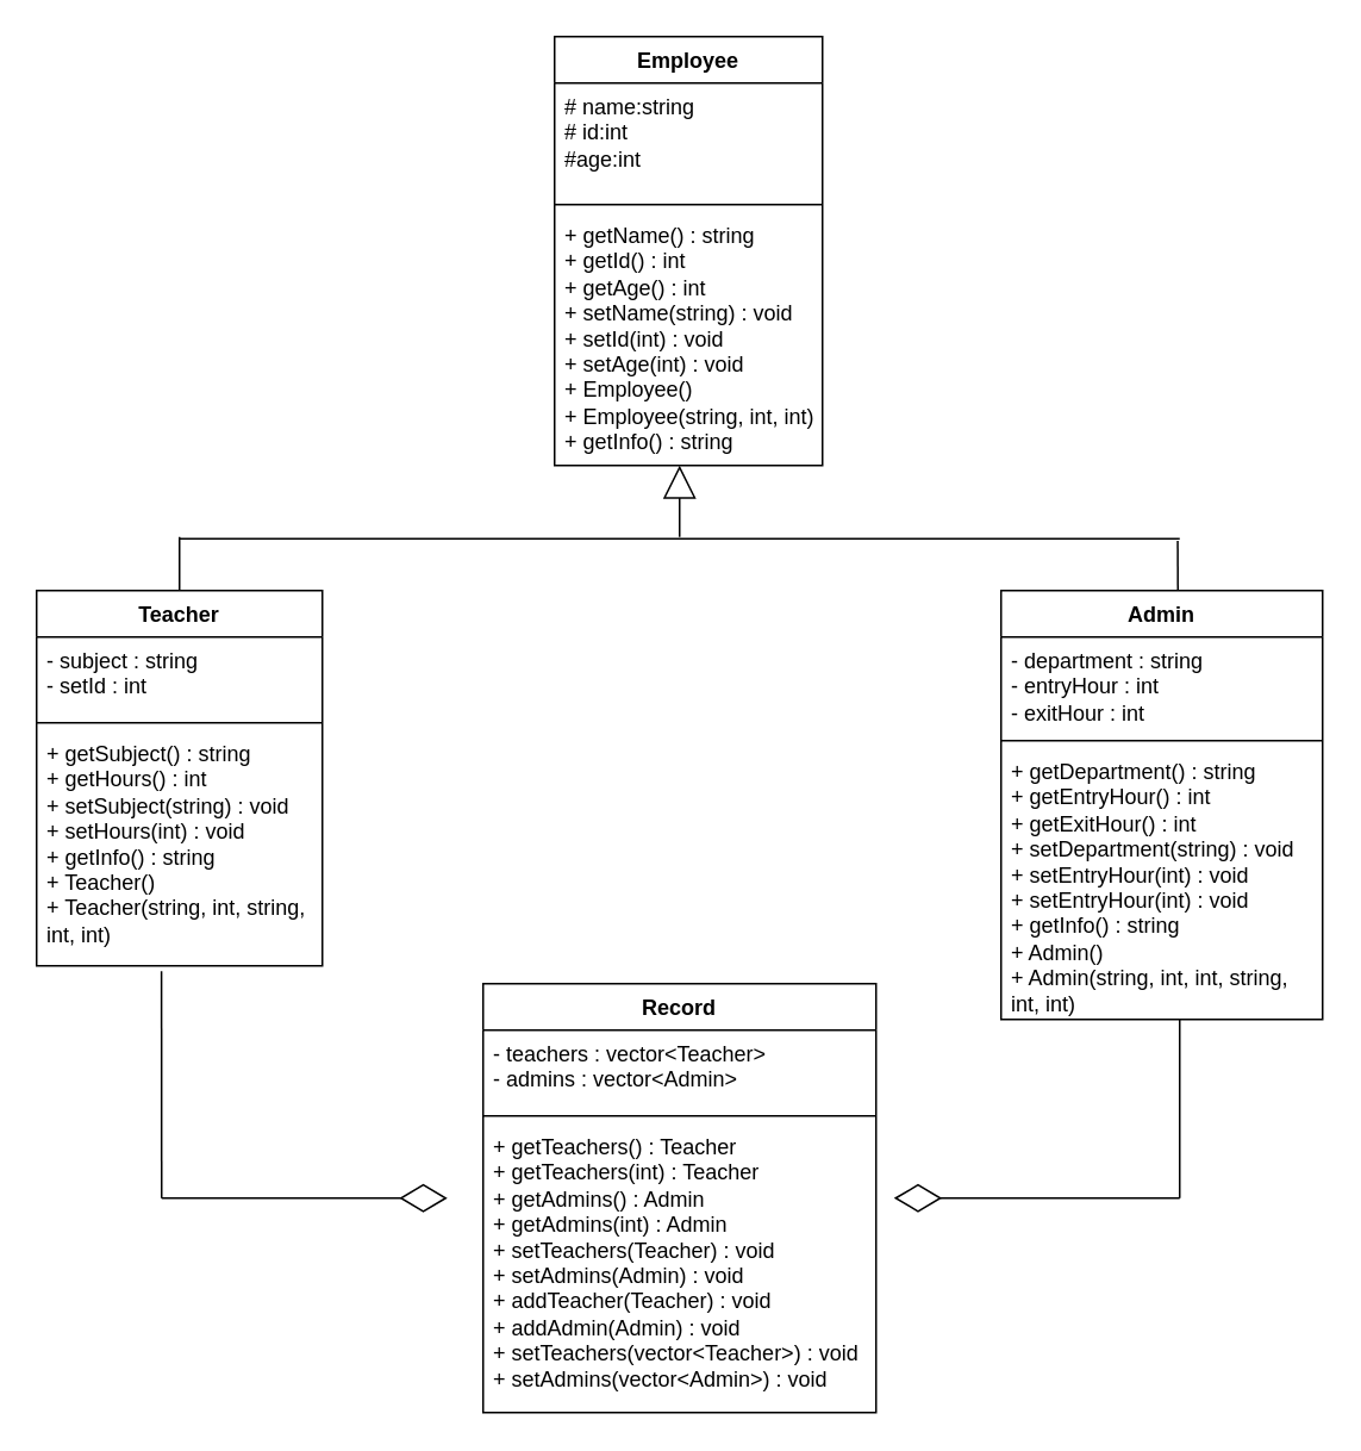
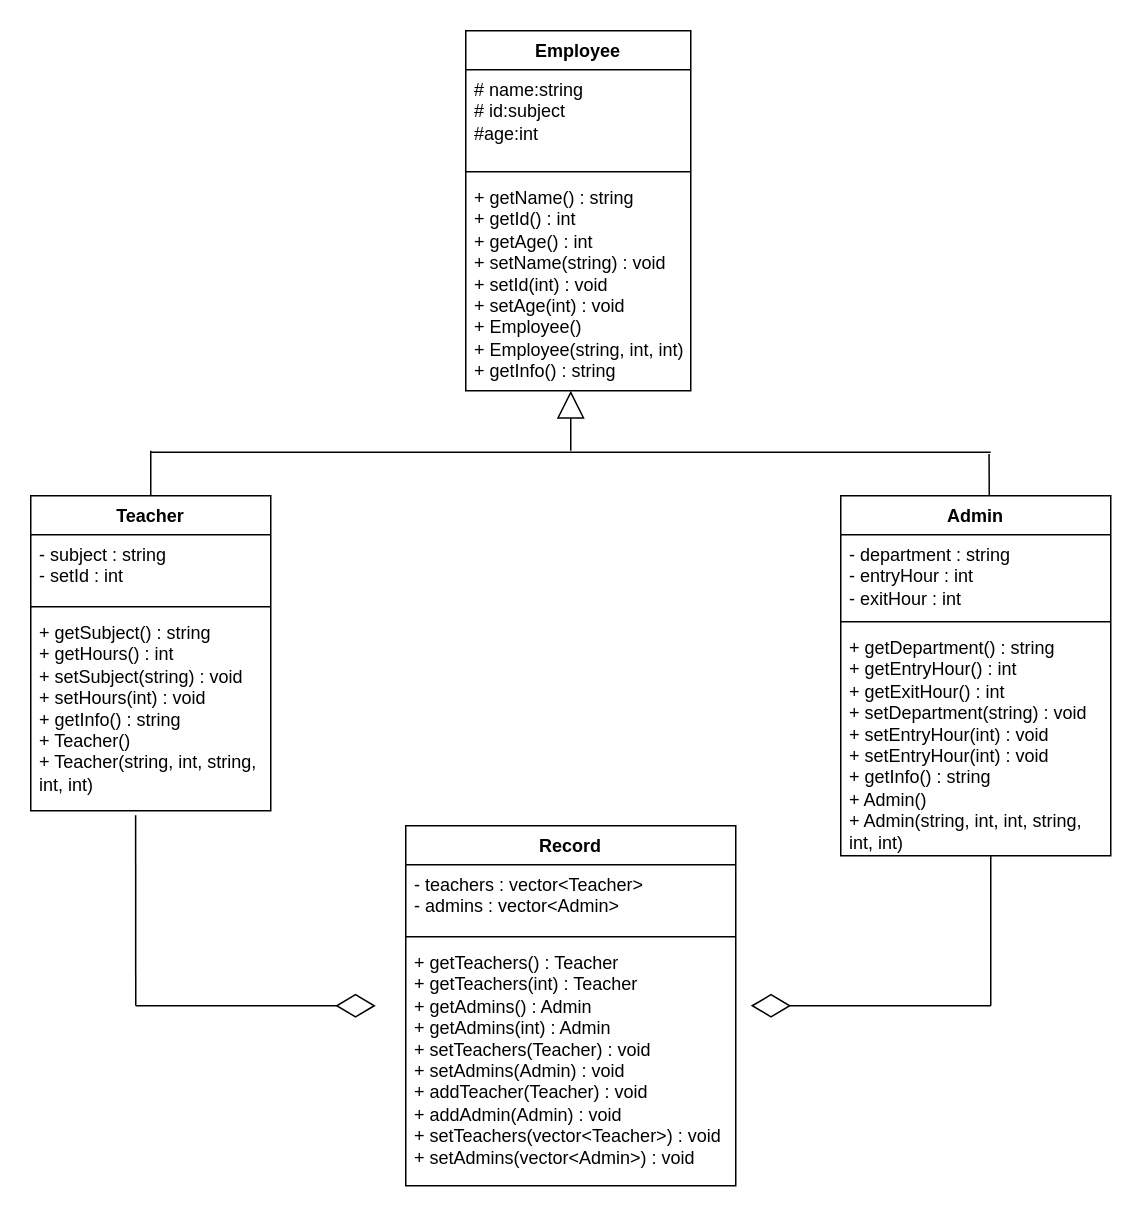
  <mxCell id="0" />
  <mxCell id="1" parent="0" />
  <mxCell id="2" value="Employee" style="swimlane;fontStyle=1;align=center;verticalAlign=top;childLayout=stackLayout;horizontal=1;startSize=26;horizontalStack=0;resizeParent=1;resizeParentMax=0;resizeLast=0;collapsible=1;marginBottom=0;whiteSpace=wrap;html=1;" vertex="1" parent="1"><mxGeometry x="310" y="20" width="150" height="240" as="geometry" /></mxCell>
- <mxCell id="3" value="# name:string&lt;div&gt;# id:int&lt;/div&gt;&lt;div&gt;#age:int&lt;/div&gt;" style="text;strokeColor=none;fillColor=none;align=left;verticalAlign=top;spacingLeft=4;spacingRight=4;overflow=hidden;rotatable=0;points=[[0,0.5],[1,0.5]];portConstraint=eastwest;whiteSpace=wrap;html=1;" vertex="1" parent="2"><mxGeometry y="26" width="150" height="64" as="geometry" /></mxCell>
+ <mxCell id="3" value="# name:string&lt;div&gt;# id:subject&lt;/div&gt;&lt;div&gt;#age:int&lt;/div&gt;" style="text;strokeColor=none;fillColor=none;align=left;verticalAlign=top;spacingLeft=4;spacingRight=4;overflow=hidden;rotatable=0;points=[[0,0.5],[1,0.5]];portConstraint=eastwest;whiteSpace=wrap;html=1;" vertex="1" parent="2"><mxGeometry y="26" width="150" height="64" as="geometry" /></mxCell>
  <mxCell id="4" value="" style="line;strokeWidth=1;fillColor=none;align=left;verticalAlign=middle;spacingTop=-1;spacingLeft=3;spacingRight=3;rotatable=0;labelPosition=right;points=[];portConstraint=eastwest;strokeColor=inherit;" vertex="1" parent="2"><mxGeometry y="90" width="150" height="8" as="geometry" /></mxCell>
  <mxCell id="5" value="+ getName() : string&lt;div&gt;+ getId() : int&lt;/div&gt;&lt;div&gt;+ getAge() : int&lt;/div&gt;&lt;div&gt;+ setName(string) : void&lt;/div&gt;&lt;div&gt;+ setId(int) : void&lt;/div&gt;&lt;div&gt;+ setAge(int) : void&lt;/div&gt;&lt;div&gt;+ Employee()&amp;nbsp;&lt;/div&gt;&lt;div&gt;+ Employee(string, int, int)&lt;/div&gt;&lt;div&gt;+ getInfo() : string&lt;/div&gt;" style="text;strokeColor=none;fillColor=none;align=left;verticalAlign=top;spacingLeft=4;spacingRight=4;overflow=hidden;rotatable=0;points=[[0,0.5],[1,0.5]];portConstraint=eastwest;whiteSpace=wrap;html=1;" vertex="1" parent="2"><mxGeometry y="98" width="150" height="142" as="geometry" /></mxCell>
  <mxCell id="6" value="Teacher" style="swimlane;fontStyle=1;align=center;verticalAlign=top;childLayout=stackLayout;horizontal=1;startSize=26;horizontalStack=0;resizeParent=1;resizeParentMax=0;resizeLast=0;collapsible=1;marginBottom=0;whiteSpace=wrap;html=1;" vertex="1" parent="1"><mxGeometry x="20" y="330" width="160" height="210" as="geometry" /></mxCell>
  <mxCell id="7" value="- subject : string&lt;div&gt;- setId : int&lt;/div&gt;" style="text;strokeColor=none;fillColor=none;align=left;verticalAlign=top;spacingLeft=4;spacingRight=4;overflow=hidden;rotatable=0;points=[[0,0.5],[1,0.5]];portConstraint=eastwest;whiteSpace=wrap;html=1;" vertex="1" parent="6"><mxGeometry y="26" width="160" height="44" as="geometry" /></mxCell>
  <mxCell id="8" value="" style="line;strokeWidth=1;fillColor=none;align=left;verticalAlign=middle;spacingTop=-1;spacingLeft=3;spacingRight=3;rotatable=0;labelPosition=right;points=[];portConstraint=eastwest;strokeColor=inherit;" vertex="1" parent="6"><mxGeometry y="70" width="160" height="8" as="geometry" /></mxCell>
  <mxCell id="9" value="&lt;div&gt;+ getSubject() : string&lt;/div&gt;&lt;div&gt;+ getHours() : int&lt;/div&gt;&lt;div&gt;+ setSubject(string) : void&lt;/div&gt;&lt;div&gt;+ setHours(int) : void&amp;nbsp;&lt;/div&gt;+ getInfo() : string&lt;div&gt;+ Teacher()&lt;/div&gt;&lt;div&gt;+ Teacher(string, int, string, int, int)&lt;/div&gt;" style="text;strokeColor=none;fillColor=none;align=left;verticalAlign=top;spacingLeft=4;spacingRight=4;overflow=hidden;rotatable=0;points=[[0,0.5],[1,0.5]];portConstraint=eastwest;whiteSpace=wrap;html=1;" vertex="1" parent="6"><mxGeometry y="78" width="160" height="132" as="geometry" /></mxCell>
  <mxCell id="10" value="Admin" style="swimlane;fontStyle=1;align=center;verticalAlign=top;childLayout=stackLayout;horizontal=1;startSize=26;horizontalStack=0;resizeParent=1;resizeParentMax=0;resizeLast=0;collapsible=1;marginBottom=0;whiteSpace=wrap;html=1;" vertex="1" parent="1"><mxGeometry x="560" y="330" width="180" height="240" as="geometry" /></mxCell>
  <mxCell id="11" value="- department : string&amp;nbsp;&lt;div&gt;- entryHour : int&lt;/div&gt;&lt;div&gt;- exitHour : int&lt;/div&gt;" style="text;strokeColor=none;fillColor=none;align=left;verticalAlign=top;spacingLeft=4;spacingRight=4;overflow=hidden;rotatable=0;points=[[0,0.5],[1,0.5]];portConstraint=eastwest;whiteSpace=wrap;html=1;" vertex="1" parent="10"><mxGeometry y="26" width="180" height="54" as="geometry" /></mxCell>
  <mxCell id="12" value="" style="line;strokeWidth=1;fillColor=none;align=left;verticalAlign=middle;spacingTop=-1;spacingLeft=3;spacingRight=3;rotatable=0;labelPosition=right;points=[];portConstraint=eastwest;strokeColor=inherit;" vertex="1" parent="10"><mxGeometry y="80" width="180" height="8" as="geometry" /></mxCell>
  <mxCell id="13" value="&lt;div&gt;+ getDepartment() : string&lt;/div&gt;&lt;div&gt;+ getEntryHour() : int&lt;/div&gt;&lt;div&gt;+ getExitHour() : int&lt;/div&gt;&lt;div&gt;+ setDepartment(string) : void&lt;/div&gt;&lt;div&gt;+ setEntryHour(int) : void&lt;/div&gt;&lt;div&gt;+ setEntryHour(int) : void&lt;/div&gt;+ getInfo() : string&lt;div&gt;&lt;div&gt;+ Admin()&lt;/div&gt;&lt;div&gt;+ Admin(string, int, int, string, int, int)&lt;/div&gt;&lt;/div&gt;" style="text;strokeColor=none;fillColor=none;align=left;verticalAlign=top;spacingLeft=4;spacingRight=4;overflow=hidden;rotatable=0;points=[[0,0.5],[1,0.5]];portConstraint=eastwest;whiteSpace=wrap;html=1;" vertex="1" parent="10"><mxGeometry y="88" width="180" height="152" as="geometry" /></mxCell>
  <mxCell id="14" value="Record" style="swimlane;fontStyle=1;align=center;verticalAlign=top;childLayout=stackLayout;horizontal=1;startSize=26;horizontalStack=0;resizeParent=1;resizeParentMax=0;resizeLast=0;collapsible=1;marginBottom=0;whiteSpace=wrap;html=1;" vertex="1" parent="1"><mxGeometry x="270" y="550" width="220" height="240" as="geometry" /></mxCell>
  <mxCell id="15" value="- teachers : vector&amp;lt;Teacher&amp;gt;&lt;div&gt;- admins : vector&amp;lt;Admin&amp;gt;&lt;/div&gt;" style="text;strokeColor=none;fillColor=none;align=left;verticalAlign=top;spacingLeft=4;spacingRight=4;overflow=hidden;rotatable=0;points=[[0,0.5],[1,0.5]];portConstraint=eastwest;whiteSpace=wrap;html=1;" vertex="1" parent="14"><mxGeometry y="26" width="220" height="44" as="geometry" /></mxCell>
  <mxCell id="16" value="" style="line;strokeWidth=1;fillColor=none;align=left;verticalAlign=middle;spacingTop=-1;spacingLeft=3;spacingRight=3;rotatable=0;labelPosition=right;points=[];portConstraint=eastwest;strokeColor=inherit;" vertex="1" parent="14"><mxGeometry y="70" width="220" height="8" as="geometry" /></mxCell>
  <mxCell id="17" value="+ getTeachers() : Teacher&lt;div&gt;+ getTeachers(int) : Teacher&lt;br&gt;&lt;div&gt;+ getAdmins() : Admin&lt;/div&gt;&lt;div&gt;+ getAdmins(int) : Admin&lt;/div&gt;&lt;div&gt;+ setTeachers(Teacher) : void&lt;/div&gt;&lt;div&gt;+ setAdmins(Admin) : void&lt;/div&gt;&lt;/div&gt;&lt;div&gt;+ addTeacher(Teacher) : void&lt;/div&gt;&lt;div&gt;+ addAdmin(Admin) : void&lt;/div&gt;&lt;div&gt;+ setTeachers(vector&amp;lt;Teacher&amp;gt;) : void&lt;/div&gt;&lt;div&gt;+ setAdmins(vector&amp;lt;Admin&amp;gt;) : void&lt;/div&gt;&lt;div&gt;&lt;br&gt;&lt;/div&gt;" style="text;strokeColor=none;fillColor=none;align=left;verticalAlign=top;spacingLeft=4;spacingRight=4;overflow=hidden;rotatable=0;points=[[0,0.5],[1,0.5]];portConstraint=eastwest;whiteSpace=wrap;html=1;" vertex="1" parent="14"><mxGeometry y="78" width="220" height="162" as="geometry" /></mxCell>
  <mxCell id="18" value="" style="endArrow=block;endSize=16;endFill=0;html=1;rounded=0;" edge="1" parent="1"><mxGeometry width="160" relative="1" as="geometry"><mxPoint x="380" y="300" as="sourcePoint" /><mxPoint x="380" y="260" as="targetPoint" /></mxGeometry></mxCell>
  <mxCell id="19" value="" style="line;strokeWidth=1;fillColor=none;align=left;verticalAlign=middle;spacingTop=-1;spacingLeft=3;spacingRight=3;rotatable=0;labelPosition=right;points=[];portConstraint=eastwest;strokeColor=inherit;" vertex="1" parent="1"><mxGeometry x="100" y="297" width="560" height="8" as="geometry" /></mxCell>
  <mxCell id="20" value="" style="endArrow=none;html=1;rounded=0;entryX=0.5;entryY=0;entryDx=0;entryDy=0;" edge="1" parent="1" target="6"><mxGeometry width="50" height="50" relative="1" as="geometry"><mxPoint x="100" y="300" as="sourcePoint" /><mxPoint x="390" y="290" as="targetPoint" /></mxGeometry></mxCell>
  <mxCell id="21" value="" style="endArrow=none;html=1;rounded=0;exitX=0.998;exitY=0.65;exitDx=0;exitDy=0;exitPerimeter=0;" edge="1" parent="1" source="19"><mxGeometry width="50" height="50" relative="1" as="geometry"><mxPoint x="650.5" y="325" as="sourcePoint" /><mxPoint x="659" y="330" as="targetPoint" /></mxGeometry></mxCell>
  <mxCell id="22" value="" style="endArrow=diamondThin;endFill=0;endSize=24;html=1;rounded=0;" edge="1" parent="1"><mxGeometry width="160" relative="1" as="geometry"><mxPoint x="90" y="670" as="sourcePoint" /><mxPoint x="250" y="670" as="targetPoint" /></mxGeometry></mxCell>
  <mxCell id="23" value="" style="endArrow=none;html=1;rounded=0;entryX=0.437;entryY=1.023;entryDx=0;entryDy=0;entryPerimeter=0;" edge="1" parent="1" target="9"><mxGeometry width="50" height="50" relative="1" as="geometry"><mxPoint x="90" y="670" as="sourcePoint" /><mxPoint x="390" y="560" as="targetPoint" /></mxGeometry></mxCell>
  <mxCell id="24" value="" style="endArrow=diamondThin;endFill=0;endSize=24;html=1;rounded=0;" edge="1" parent="1"><mxGeometry width="160" relative="1" as="geometry"><mxPoint x="660" y="670" as="sourcePoint" /><mxPoint x="500" y="670" as="targetPoint" /></mxGeometry></mxCell>
  <mxCell id="25" value="" style="endArrow=none;html=1;rounded=0;" edge="1" parent="1"><mxGeometry width="50" height="50" relative="1" as="geometry"><mxPoint x="660" y="670" as="sourcePoint" /><mxPoint x="660" y="570" as="targetPoint" /></mxGeometry></mxCell>
